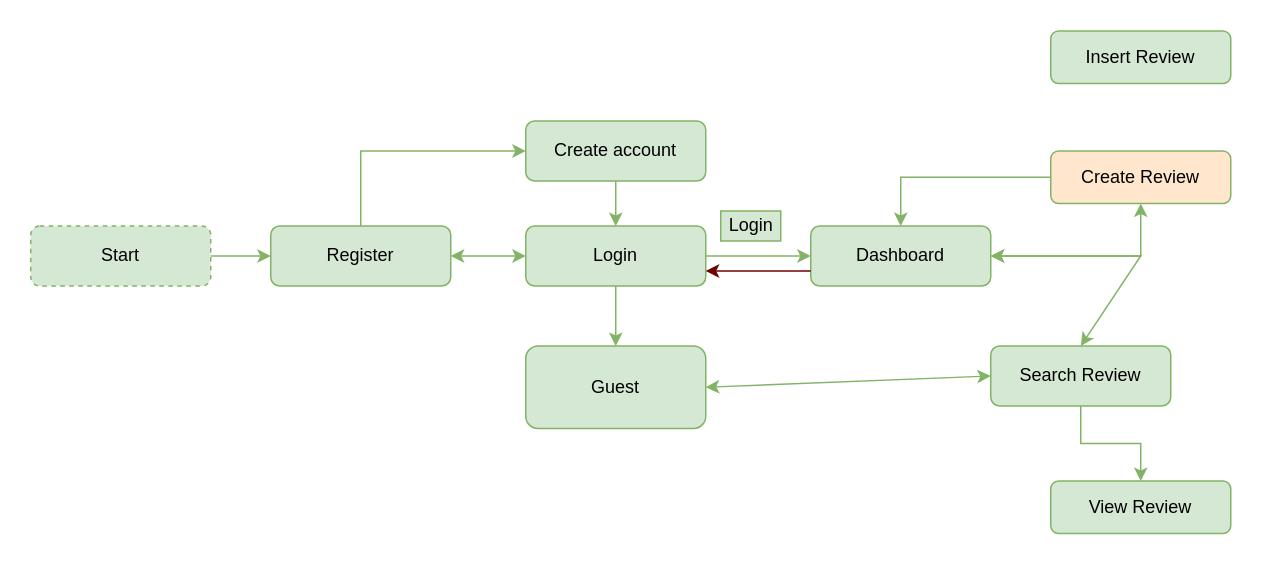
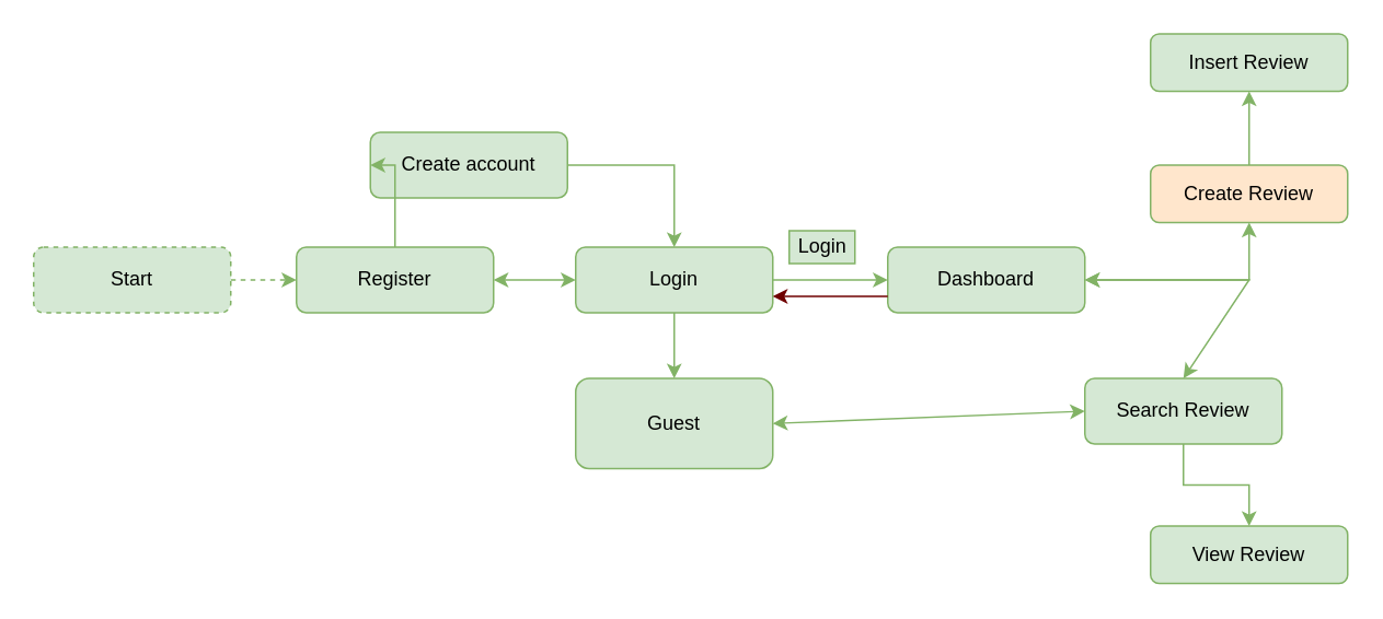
  <mxCell id="0" />
  <mxCell id="1" parent="0" />
- <mxCell id="2" value="" style="edgeStyle=orthogonalEdgeStyle;rounded=0;orthogonalLoop=1;jettySize=auto;html=1;fillColor=#d5e8d4;strokeColor=#82b366;" parent="1" source="3" target="7" edge="1"><mxGeometry relative="1" as="geometry" /></mxCell>
+ <mxCell id="2" value="" style="edgeStyle=orthogonalEdgeStyle;rounded=0;orthogonalLoop=1;jettySize=auto;html=1;fillColor=#d5e8d4;strokeColor=#82b366;dashed=1;" parent="1" source="3" target="7" edge="1"><mxGeometry relative="1" as="geometry" /></mxCell>
  <mxCell id="3" value="Start" style="rounded=1;whiteSpace=wrap;html=1;fontSize=12;glass=0;strokeWidth=1;shadow=0;fillColor=#d5e8d4;strokeColor=#82b366;dashed=1;" parent="1" vertex="1"><mxGeometry x="20" y="150" width="120" height="40" as="geometry" /></mxCell>
  <mxCell id="4" value="Dashboard" style="rounded=1;whiteSpace=wrap;html=1;fontSize=12;glass=0;strokeWidth=1;shadow=0;fillColor=#d5e8d4;strokeColor=#82b366;" parent="1" vertex="1"><mxGeometry x="540" y="150" width="120" height="40" as="geometry" /></mxCell>
  <mxCell id="5" value="" style="edgeStyle=orthogonalEdgeStyle;rounded=0;orthogonalLoop=1;jettySize=auto;html=1;fillColor=#d5e8d4;strokeColor=#82b366;" parent="1" source="6" target="8" edge="1"><mxGeometry relative="1" as="geometry" /></mxCell>
  <mxCell id="6" value="Search Review" style="rounded=1;whiteSpace=wrap;html=1;fontSize=12;glass=0;strokeWidth=1;shadow=0;fillColor=#d5e8d4;strokeColor=#82b366;" parent="1" vertex="1"><mxGeometry x="660" y="230" width="120" height="40" as="geometry" /></mxCell>
  <mxCell id="7" value="Register" style="rounded=1;whiteSpace=wrap;html=1;fontSize=12;glass=0;strokeWidth=1;shadow=0;fillColor=#d5e8d4;strokeColor=#82b366;" parent="1" vertex="1"><mxGeometry x="180" y="150" width="120" height="40" as="geometry" /></mxCell>
  <mxCell id="8" value="View Review" style="rounded=1;whiteSpace=wrap;html=1;fillColor=#d5e8d4;strokeColor=#82b366;" parent="1" vertex="1"><mxGeometry x="700" y="320" width="120" height="35" as="geometry" /></mxCell>
  <mxCell id="9" value="" style="edgeStyle=orthogonalEdgeStyle;rounded=0;orthogonalLoop=1;jettySize=auto;html=1;fillColor=#d5e8d4;strokeColor=#82b366;" parent="1" source="11" target="4" edge="1"><mxGeometry relative="1" as="geometry" /></mxCell>
  <mxCell id="10" value="" style="edgeStyle=orthogonalEdgeStyle;rounded=0;orthogonalLoop=1;jettySize=auto;html=1;fillColor=#d5e8d4;strokeColor=#82b366;" edge="1" parent="1" source="11" target="22"><mxGeometry relative="1" as="geometry" /></mxCell>
  <mxCell id="11" value="Login" style="rounded=1;whiteSpace=wrap;html=1;fontSize=12;glass=0;strokeWidth=1;shadow=0;fillColor=#d5e8d4;strokeColor=#82b366;" parent="1" vertex="1"><mxGeometry x="350" y="150" width="120" height="40" as="geometry" /></mxCell>
  <mxCell id="12" value="" style="edgeStyle=orthogonalEdgeStyle;rounded=0;orthogonalLoop=1;jettySize=auto;html=1;fontColor=#000000;fillColor=#d5e8d4;strokeColor=#82b366;" parent="1" source="13" target="11" edge="1"><mxGeometry relative="1" as="geometry" /></mxCell>
- <mxCell id="13" value="Create account" style="rounded=1;whiteSpace=wrap;html=1;fontSize=12;glass=0;strokeWidth=1;shadow=0;fillColor=#d5e8d4;strokeColor=#82b366;" parent="1" vertex="1"><mxGeometry x="350" y="80" width="120" height="40" as="geometry" /></mxCell>
+ <mxCell id="13" value="Create account" style="rounded=1;whiteSpace=wrap;html=1;fontSize=12;glass=0;strokeWidth=1;shadow=0;fillColor=#d5e8d4;strokeColor=#82b366;" parent="1" vertex="1"><mxGeometry x="225" y="80" width="120" height="40" as="geometry" /></mxCell>
  <mxCell id="14" value="" style="endArrow=classic;html=1;rounded=0;exitX=0.5;exitY=0;exitDx=0;exitDy=0;entryX=0;entryY=0.5;entryDx=0;entryDy=0;fillColor=#d5e8d4;strokeColor=#82b366;" parent="1" source="7" target="13" edge="1"><mxGeometry width="50" height="50" relative="1" as="geometry"><mxPoint x="510" y="290" as="sourcePoint" /><mxPoint x="560" y="240" as="targetPoint" /><Array as="points"><mxPoint x="240" y="100" /></Array></mxGeometry></mxCell>
- <mxCell id="15" value="" style="edgeStyle=orthogonalEdgeStyle;rounded=0;orthogonalLoop=1;jettySize=auto;html=1;fontColor=#000000;fillColor=#d5e8d4;strokeColor=#82b366;" parent="1" source="16" target="4" edge="1"><mxGeometry relative="1" as="geometry" /></mxCell>
+ <mxCell id="15" value="" style="edgeStyle=orthogonalEdgeStyle;rounded=0;orthogonalLoop=1;jettySize=auto;html=1;fontColor=#000000;fillColor=#d5e8d4;strokeColor=#82b366;" parent="1" source="16" target="19" edge="1"><mxGeometry relative="1" as="geometry" /></mxCell>
  <mxCell id="16" value="Create Review" style="rounded=1;whiteSpace=wrap;html=1;fillColor=#ffe6cc;strokeColor=#82b366;" parent="1" vertex="1"><mxGeometry x="700" y="100" width="120" height="35" as="geometry" /></mxCell>
  <mxCell id="17" value="" style="endArrow=classic;startArrow=classic;html=1;rounded=0;entryX=1;entryY=0.5;entryDx=0;entryDy=0;exitX=0.5;exitY=0;exitDx=0;exitDy=0;fillColor=#d5e8d4;strokeColor=#82b366;" parent="1" source="6" target="4" edge="1"><mxGeometry width="50" height="50" relative="1" as="geometry"><mxPoint x="510" y="290" as="sourcePoint" /><mxPoint x="560" y="240" as="targetPoint" /><Array as="points"><mxPoint x="760" y="170" /></Array></mxGeometry></mxCell>
  <mxCell id="18" value="Login" style="text;html=1;align=center;verticalAlign=middle;resizable=0;points=[];autosize=1;strokeColor=#82b366;fillColor=#d5e8d4;" parent="1" vertex="1"><mxGeometry x="480" y="140" width="40" height="20" as="geometry" /></mxCell>
  <mxCell id="19" value="Insert Review" style="rounded=1;whiteSpace=wrap;html=1;fillColor=#d5e8d4;strokeColor=#82b366;" parent="1" vertex="1"><mxGeometry x="700" y="20" width="120" height="35" as="geometry" /></mxCell>
  <mxCell id="20" value="" style="endArrow=classic;startArrow=classic;html=1;rounded=0;fontColor=#000000;fillColor=#d5e8d4;strokeColor=#82b366;entryX=0.5;entryY=1;entryDx=0;entryDy=0;" parent="1" target="16" edge="1"><mxGeometry width="50" height="50" relative="1" as="geometry"><mxPoint x="660" y="170" as="sourcePoint" /><mxPoint x="760" y="45" as="targetPoint" /><Array as="points"><mxPoint x="760" y="170" /></Array></mxGeometry></mxCell>
  <mxCell id="21" value="" style="endArrow=classic;startArrow=classic;html=1;rounded=0;fontColor=#000000;exitX=1;exitY=0.5;exitDx=0;exitDy=0;fillColor=#d5e8d4;strokeColor=#82b366;" parent="1" source="7" edge="1"><mxGeometry width="50" height="50" relative="1" as="geometry"><mxPoint x="300" y="220" as="sourcePoint" /><mxPoint x="350" y="170" as="targetPoint" /></mxGeometry></mxCell>
  <mxCell id="22" value="Guest" style="rounded=1;whiteSpace=wrap;html=1;fontSize=12;glass=0;strokeWidth=1;shadow=0;fillColor=#d5e8d4;strokeColor=#82b366;" parent="1" vertex="1"><mxGeometry x="350" y="230" width="120" height="55" as="geometry" /></mxCell>
  <mxCell id="23" value="" style="endArrow=classic;html=1;rounded=0;fontColor=#000000;entryX=1;entryY=0.75;entryDx=0;entryDy=0;exitX=0;exitY=0.75;exitDx=0;exitDy=0;fillColor=#a20025;strokeColor=#6F0000;" parent="1" source="4" target="11" edge="1"><mxGeometry width="50" height="50" relative="1" as="geometry"><mxPoint x="400" y="190" as="sourcePoint" /><mxPoint x="450" y="140" as="targetPoint" /></mxGeometry></mxCell>
  <mxCell id="24" value="" style="endArrow=classic;startArrow=classic;html=1;rounded=0;fontColor=#000000;exitX=1;exitY=0.5;exitDx=0;exitDy=0;entryX=0;entryY=0.5;entryDx=0;entryDy=0;fillColor=#d5e8d4;strokeColor=#82b366;" parent="1" source="22" target="6" edge="1"><mxGeometry width="50" height="50" relative="1" as="geometry"><mxPoint x="400" y="190" as="sourcePoint" /><mxPoint x="450" y="140" as="targetPoint" /><Array as="points" /></mxGeometry></mxCell>
